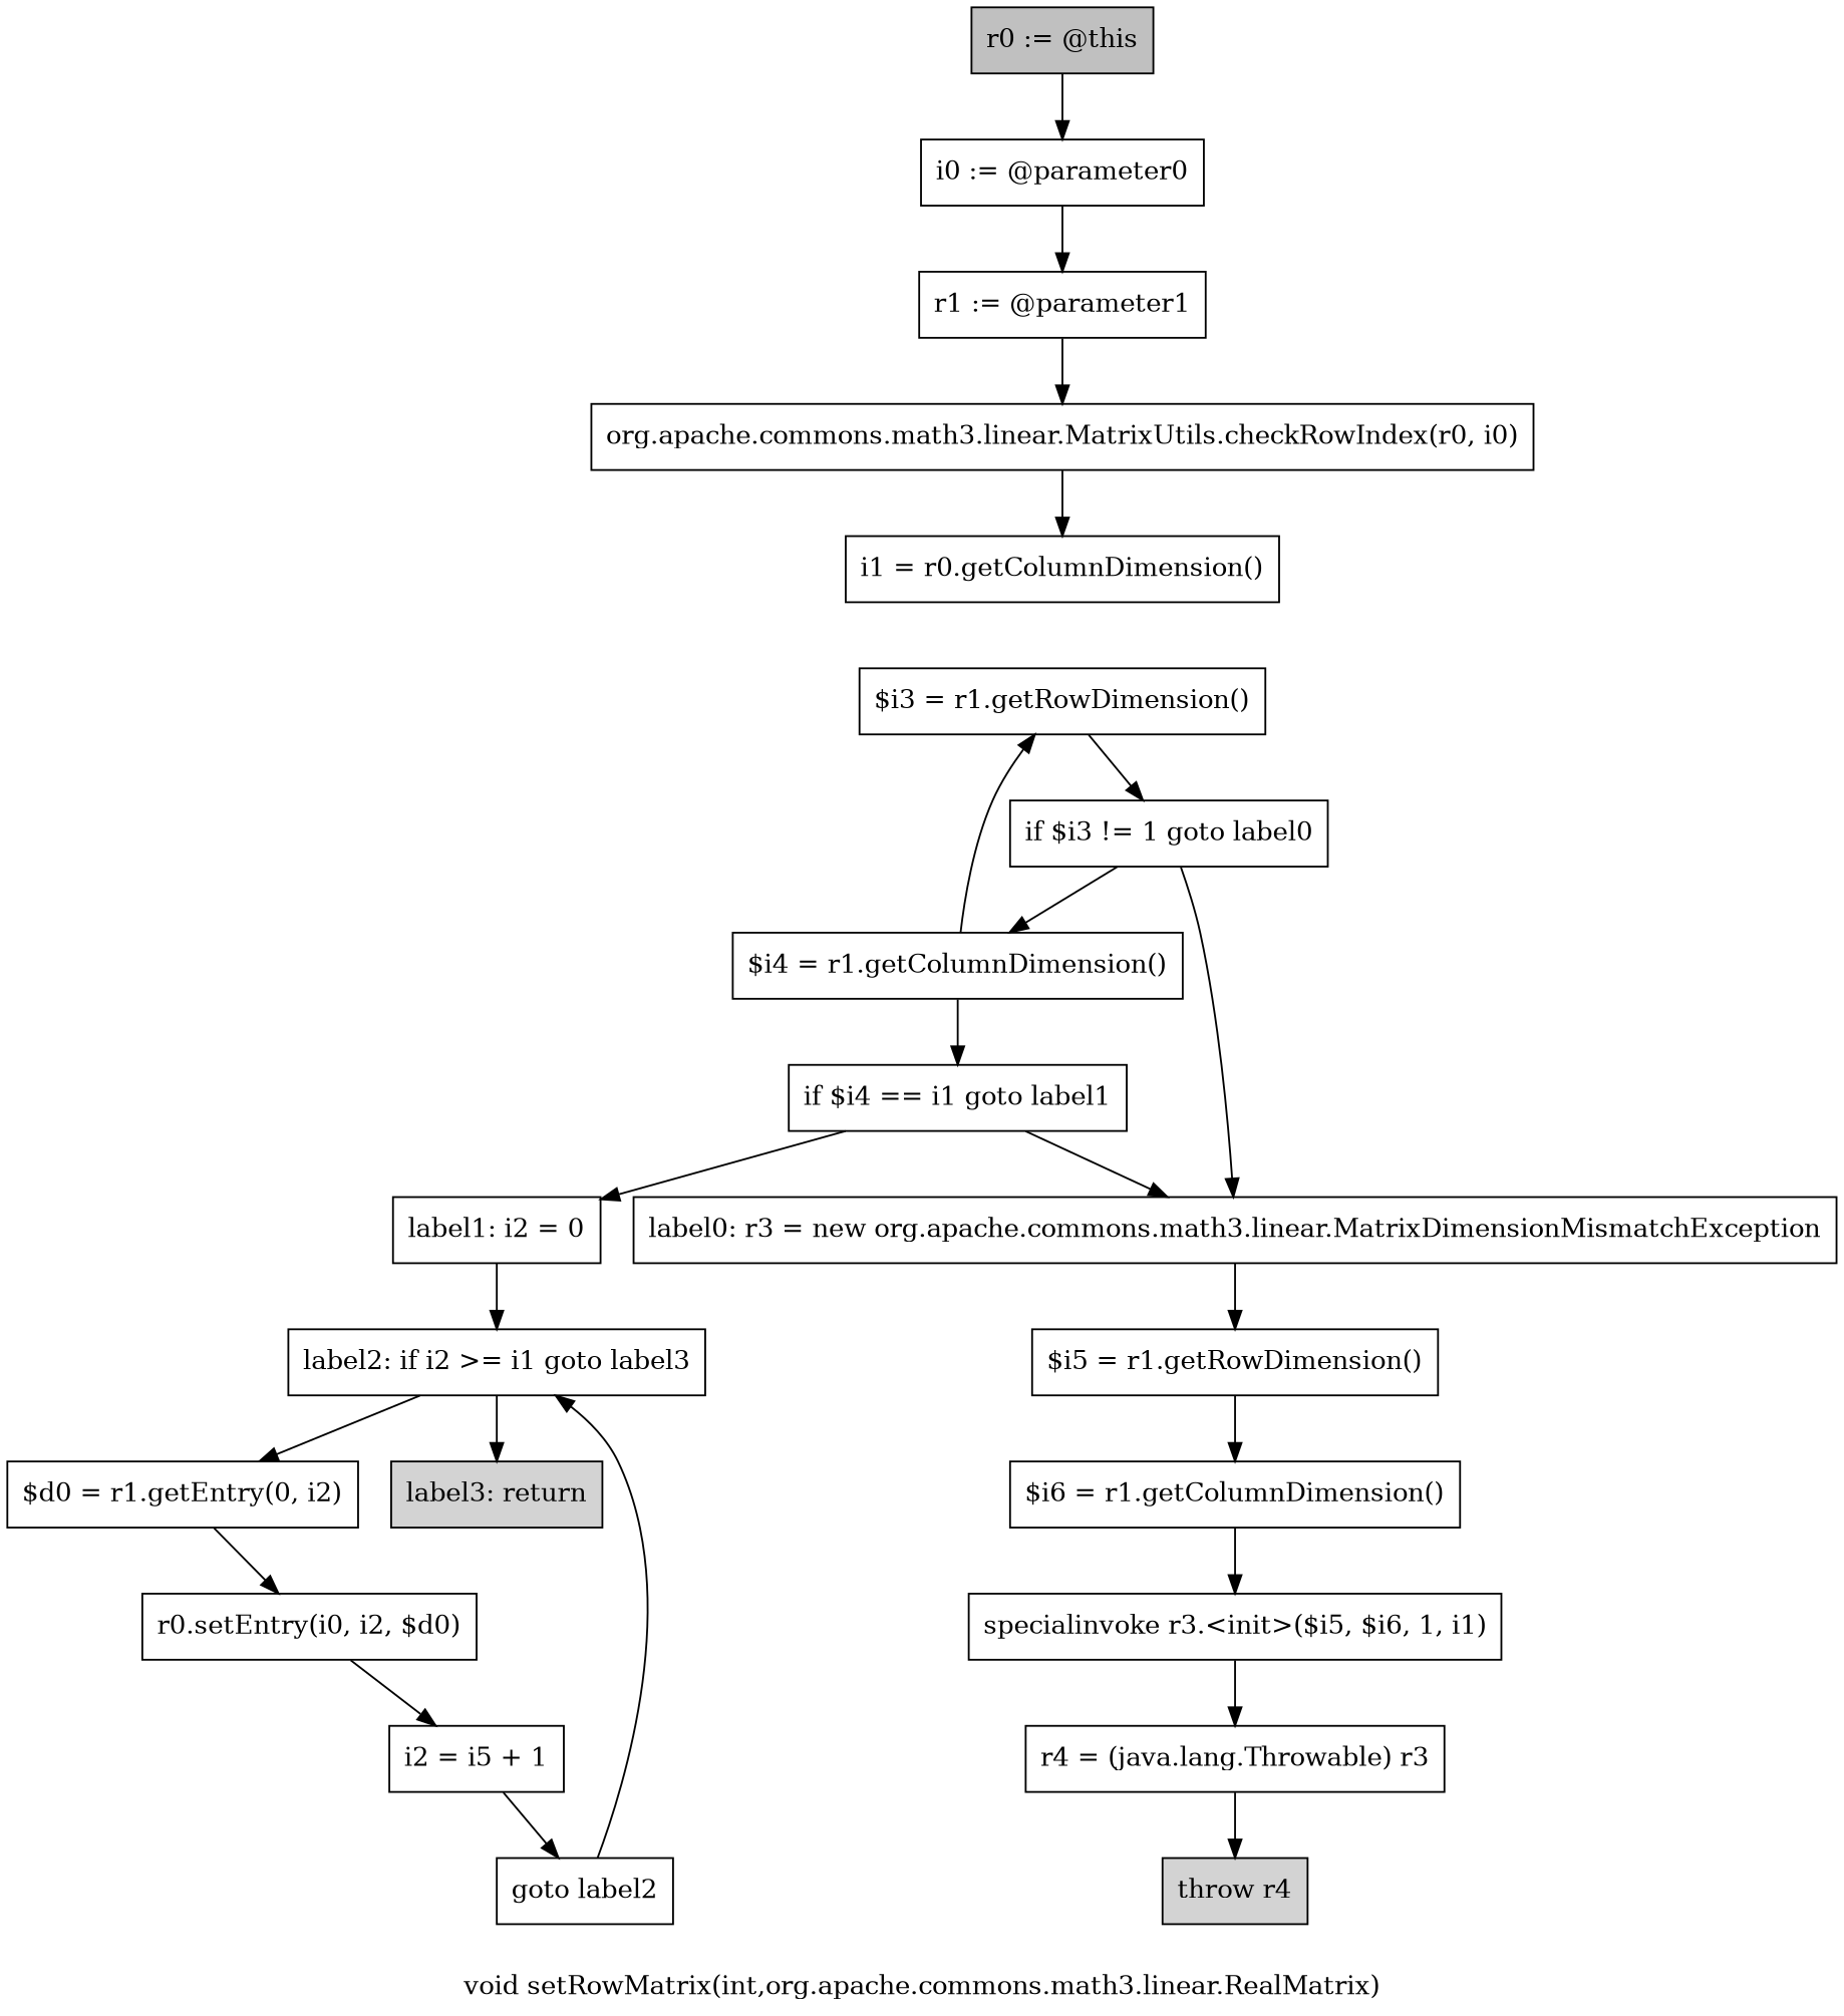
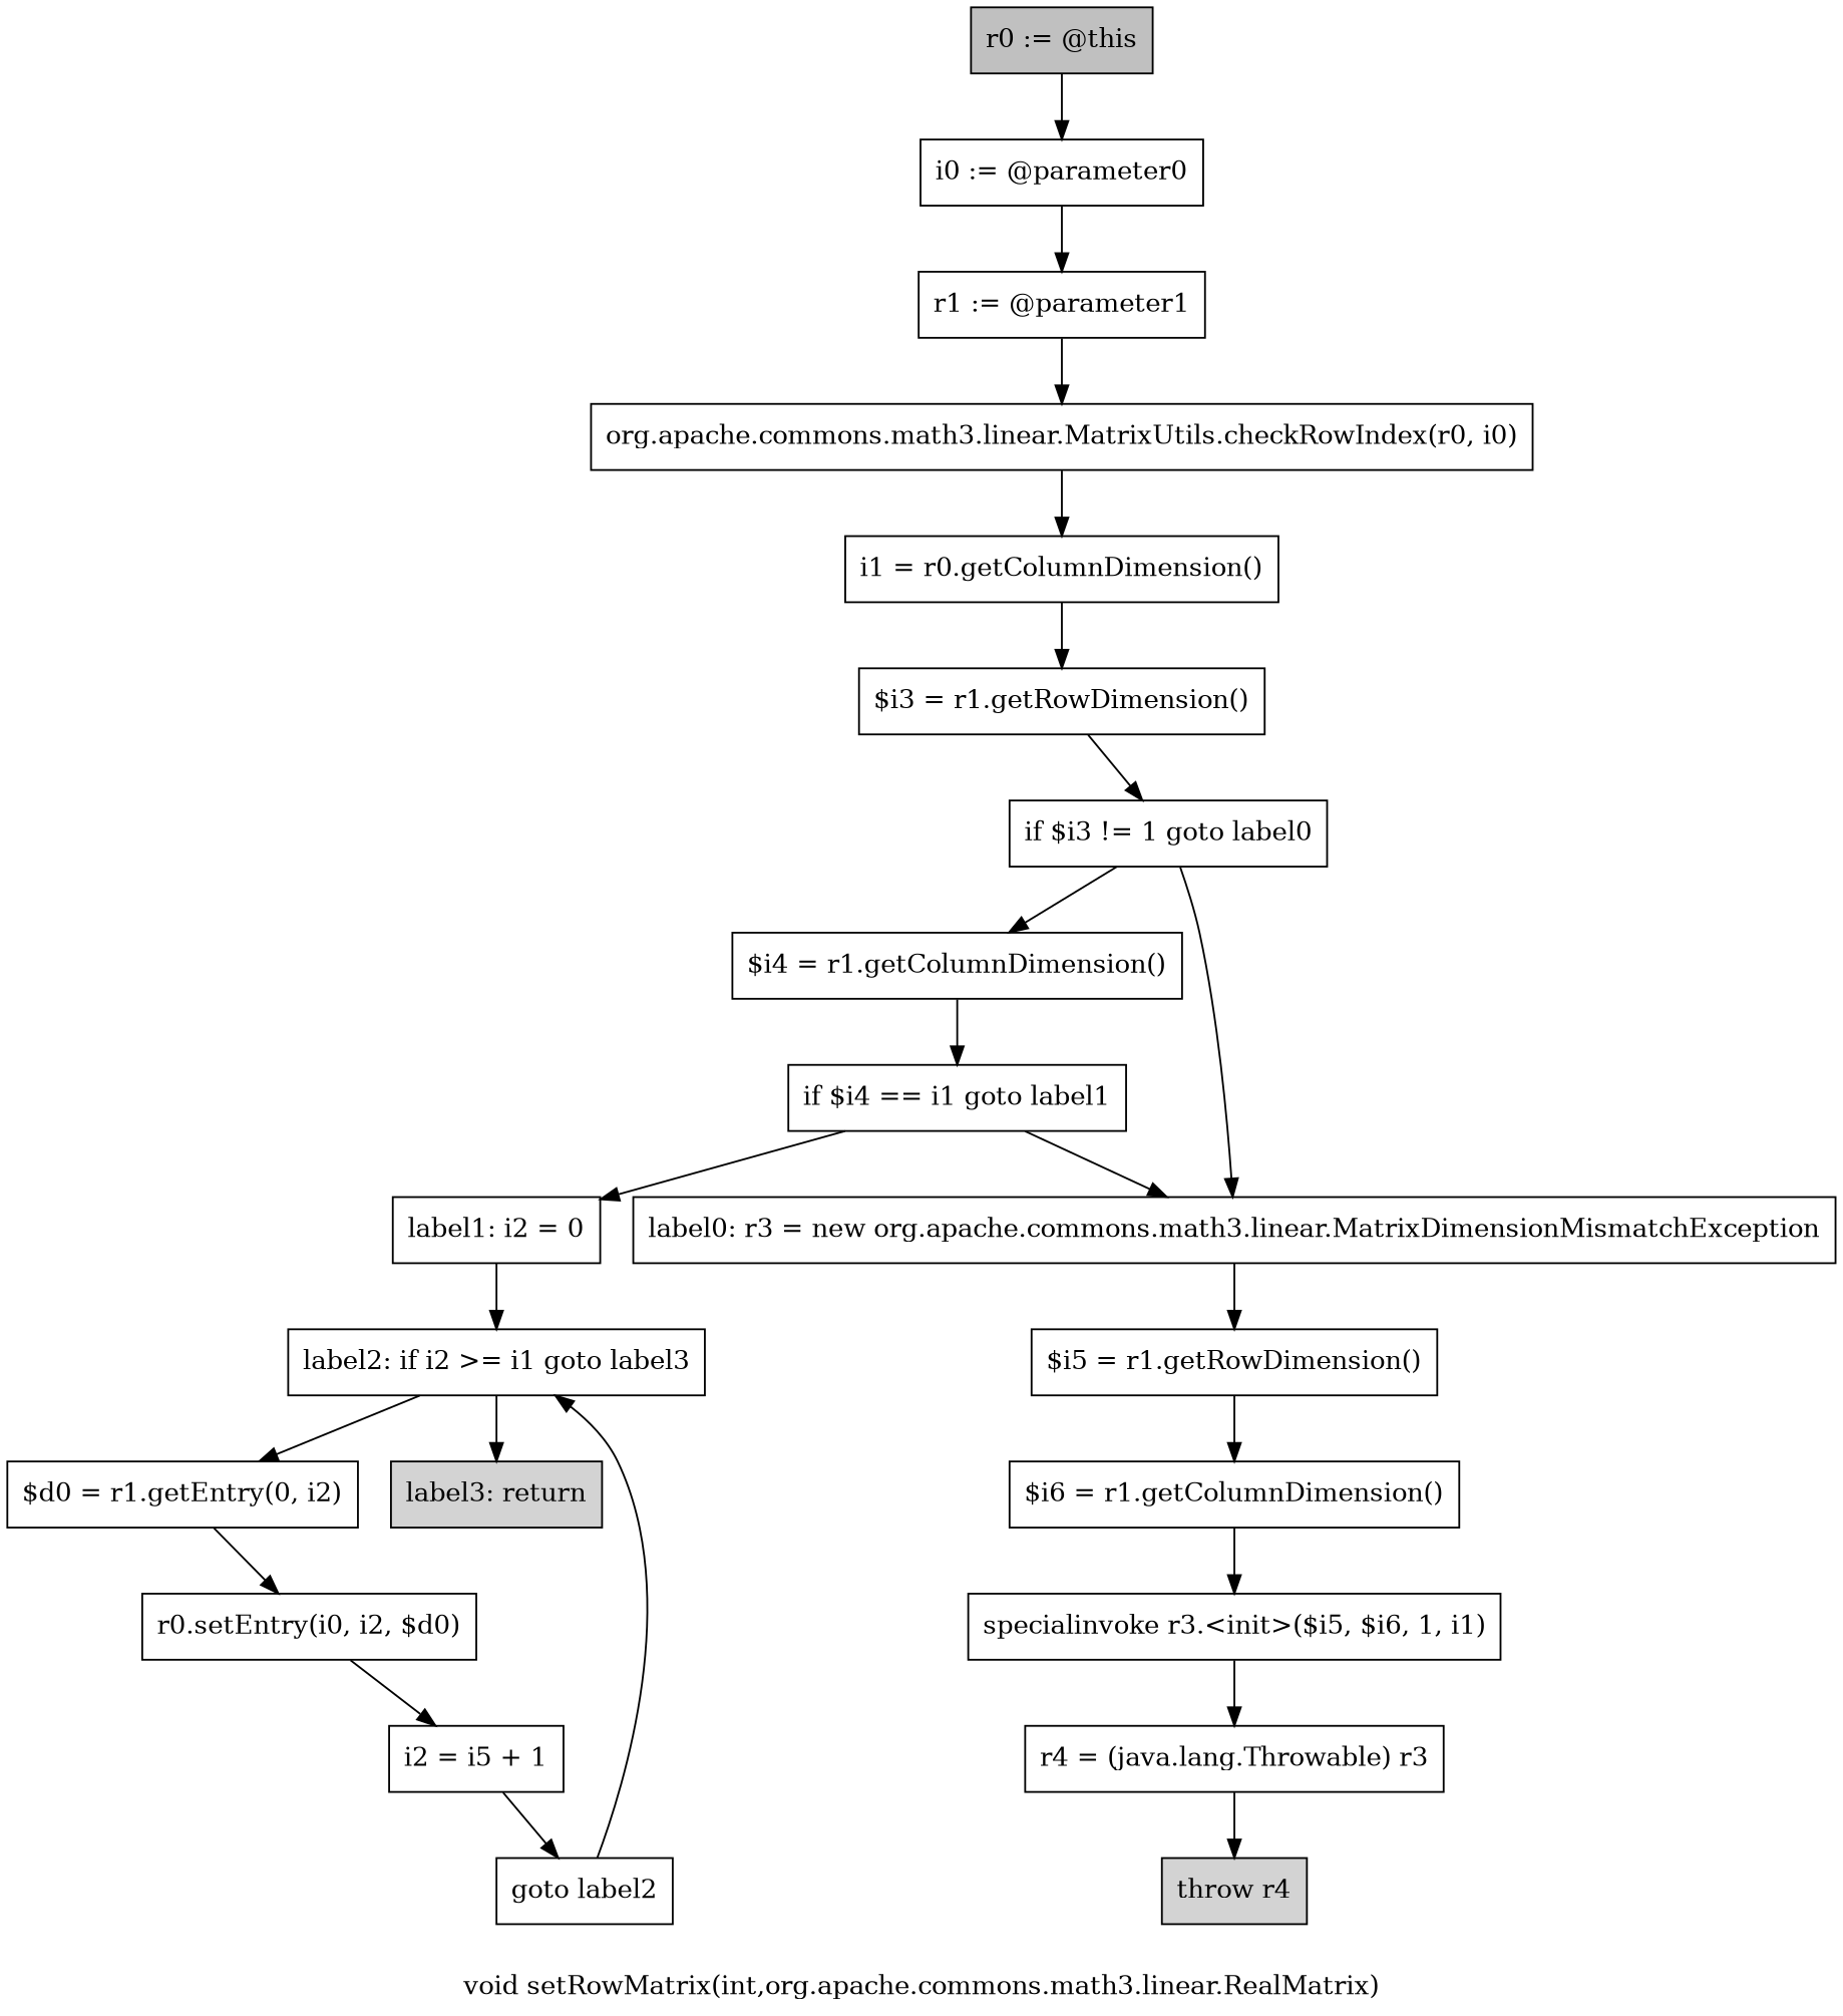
  digraph {
    label="void setRowMatrix(int,org.apache.commons.math3.linear.RealMatrix)"
    node [shape=box]
    n1 [fillcolor=gray label="r0 := @this" style=filled]
    n2 [label="i0 := @parameter0"]
    n3 [label="r1 := @parameter1"]
    n4 [label="org.apache.commons.math3.linear.MatrixUtils.checkRowIndex(r0, i0)"]
    n5 [label="i1 = r0.getColumnDimension()"]
    n6 [label="$i3 = r1.getRowDimension()"]
    n7 [label="if $i3 != 1 goto label0"]
    n8 [label="$i4 = r1.getColumnDimension()"]
    n9 [label="label0: r3 = new org.apache.commons.math3.linear.MatrixDimensionMismatchException"]
    n10 [label="if $i4 == i1 goto label1"]
    n11 [label="$i5 = r1.getRowDimension()"]
    n12 [label="label1: i2 = 0"]
    n13 [label="$i6 = r1.getColumnDimension()"]
    n14 [label="label2: if i2 >= i1 goto label3"]
    n15 [label="$d0 = r1.getEntry(0, i2)"]
    n16 [fillcolor=lightgray label="label3: return" style=filled]
    n17 [label="specialinvoke r3.<init>($i5, $i6, 1, i1)"]
    n18 [label="r4 = (java.lang.Throwable) r3"]
    n19 [fillcolor=lightgray label="throw r4" style=filled]
    n20 [label="r0.setEntry(i0, i2, $d0)"]
    n21 [label="i2 = i5 + 1"]
    n22 [label="goto label2"]
    n1 -> n2
    n2 -> n3
    n3 -> n4
    n4 -> n5
-   n8 -> n6
+   n5 -> n6
    n6 -> n7
    n7 -> n8
    n7 -> n9
    n8 -> n10
    n9 -> n11
    n10 -> n9
    n10 -> n12
    n11 -> n13
    n12 -> n14
    n13 -> n17
    n14 -> n15
    n14 -> n16
    n15 -> n20
    n17 -> n18
    n18 -> n19
    n20 -> n21
    n21 -> n22
    n22 -> n14
  }
